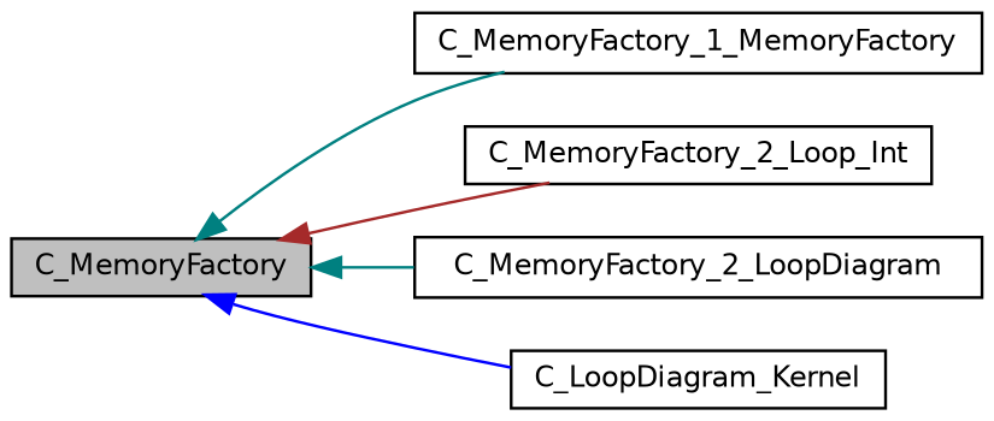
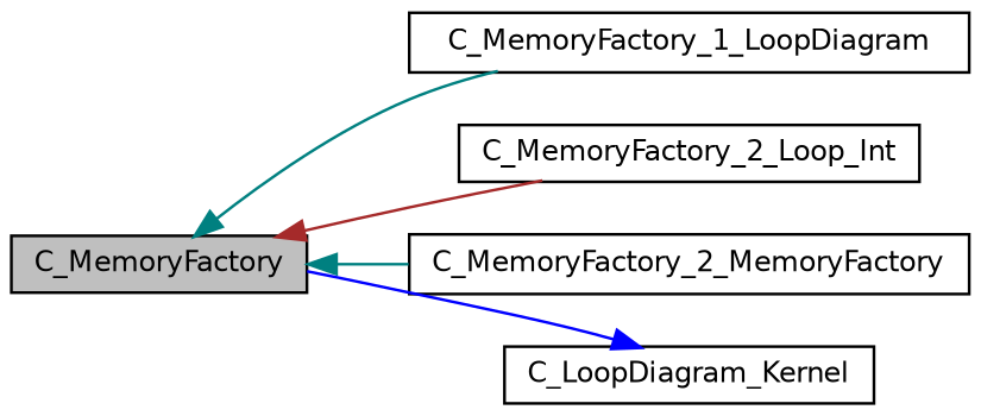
  digraph {
    rankdir=LR
    node [color=black fillcolor=white fontname=Helvetica fontsize=10 shape=record style=filled]
    edge [color=teal dir=back fontname=Helvetica fontsize=10 labelfontname=Helvetica labelfontsize=10 style=solid]
    n1 [fillcolor=grey75 fontcolor=black height=0.2 label=C_MemoryFactory width=0.4]
-   n2 [height=0.2 label=C_MemoryFactory_1_MemoryFactory width=0.4]
+   n2 [height=0.2 label=C_MemoryFactory_1_LoopDiagram width=0.4]
    n3 [height=0.2 label=C_MemoryFactory_2_Loop_Int width=0.4]
-   n4 [height=0.2 label=C_MemoryFactory_2_LoopDiagram width=0.4]
+   n4 [height=0.2 label=C_MemoryFactory_2_MemoryFactory width=0.4]
    n5 [height=0.2 label=C_LoopDiagram_Kernel width=0.4]
    n1 -> n2
    n1 -> n3 [color=brown]
    n1 -> n4
-   n1 -> n5 [color=blue]
+   n5 -> n1 [color=blue]
  }
